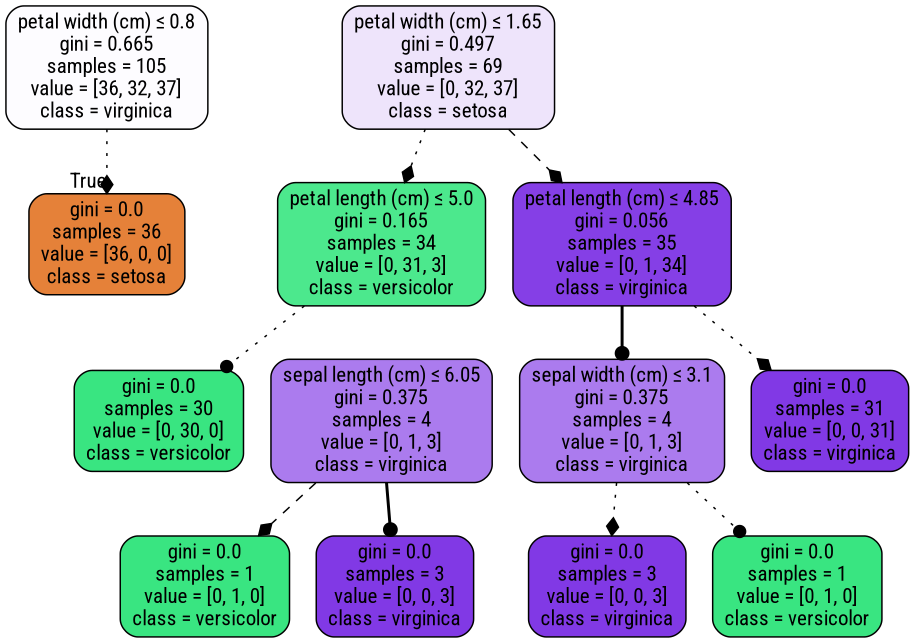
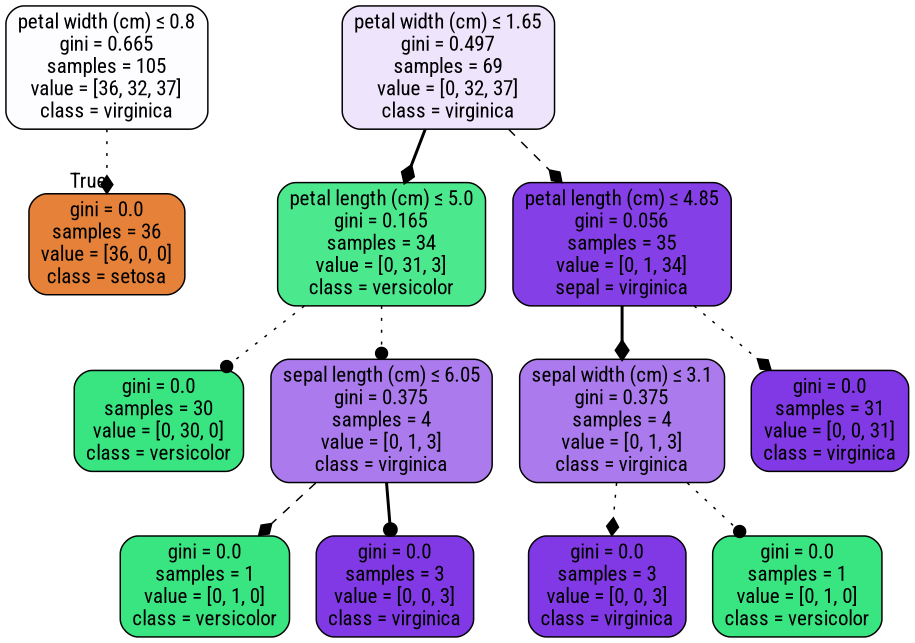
  digraph {
    fontname="Roboto Condensed"
    node [color=black fillcolor="#39e581" fontname="Roboto Condensed" shape=box style="filled, rounded"]
    edge [arrowhead=diamond fontname="Roboto Condensed" style=dotted]
    n1 [fillcolor="#fdfcff" label=<petal width (cm) &le; 0.8<br/>gini = 0.665<br/>samples = 105<br/>value = [36, 32, 37]<br/>class = virginica>]
    n2 [fillcolor="#e58139" label=<gini = 0.0<br/>samples = 36<br/>value = [36, 0, 0]<br/>class = setosa>]
-   n3 [fillcolor="#eee4fb" label=<petal width (cm) &le; 1.65<br/>gini = 0.497<br/>samples = 69<br/>value = [0, 32, 37]<br/>class = setosa>]
+   n3 [fillcolor="#eee4fb" label=<petal width (cm) &le; 1.65<br/>gini = 0.497<br/>samples = 69<br/>value = [0, 32, 37]<br/>class = virginica>]
    n4 [fillcolor="#4ce88d" label=<petal length (cm) &le; 5.0<br/>gini = 0.165<br/>samples = 34<br/>value = [0, 31, 3]<br/>class = versicolor>]
-   n5 [fillcolor="#853fe6" label=<petal length (cm) &le; 4.85<br/>gini = 0.056<br/>samples = 35<br/>value = [0, 1, 34]<br/>class = virginica>]
+   n5 [fillcolor="#853fe6" label=<petal length (cm) &le; 4.85<br/>gini = 0.056<br/>samples = 35<br/>value = [0, 1, 34]<br/>sepal = virginica>]
    n6 [label=<gini = 0.0<br/>samples = 30<br/>value = [0, 30, 0]<br/>class = versicolor>]
    n7 [fillcolor="#ab7bee" label=<sepal length (cm) &le; 6.05<br/>gini = 0.375<br/>samples = 4<br/>value = [0, 1, 3]<br/>class = virginica>]
    n8 [fillcolor="#ab7bee" label=<sepal width (cm) &le; 3.1<br/>gini = 0.375<br/>samples = 4<br/>value = [0, 1, 3]<br/>class = virginica>]
    n9 [fillcolor="#8139e5" label=<gini = 0.0<br/>samples = 31<br/>value = [0, 0, 31]<br/>class = virginica>]
    n10 [label=<gini = 0.0<br/>samples = 1<br/>value = [0, 1, 0]<br/>class = versicolor>]
    n11 [fillcolor="#8139e5" label=<gini = 0.0<br/>samples = 3<br/>value = [0, 0, 3]<br/>class = virginica>]
    n12 [fillcolor="#8139e5" label=<gini = 0.0<br/>samples = 3<br/>value = [0, 0, 3]<br/>class = virginica>]
    n13 [label=<gini = 0.0<br/>samples = 1<br/>value = [0, 1, 0]<br/>class = versicolor>]
    n1 -> n2 [headlabel=True labelangle=45 labeldistance=2.5]
-   n3 -> n4
+   n3 -> n4 [style=bold]
    n3 -> n5 [style=dashed]
    n4 -> n6 [arrowhead=dot]
-   n5 -> n8 [arrowhead=dot style=bold]
+   n4 -> n7 [arrowhead=dot]
+   n5 -> n8 [style=bold]
    n5 -> n9
    n7 -> n10 [style=dashed]
    n7 -> n11 [arrowhead=dot style=bold]
    n8 -> n12
    n8 -> n13 [arrowhead=dot]
  }
